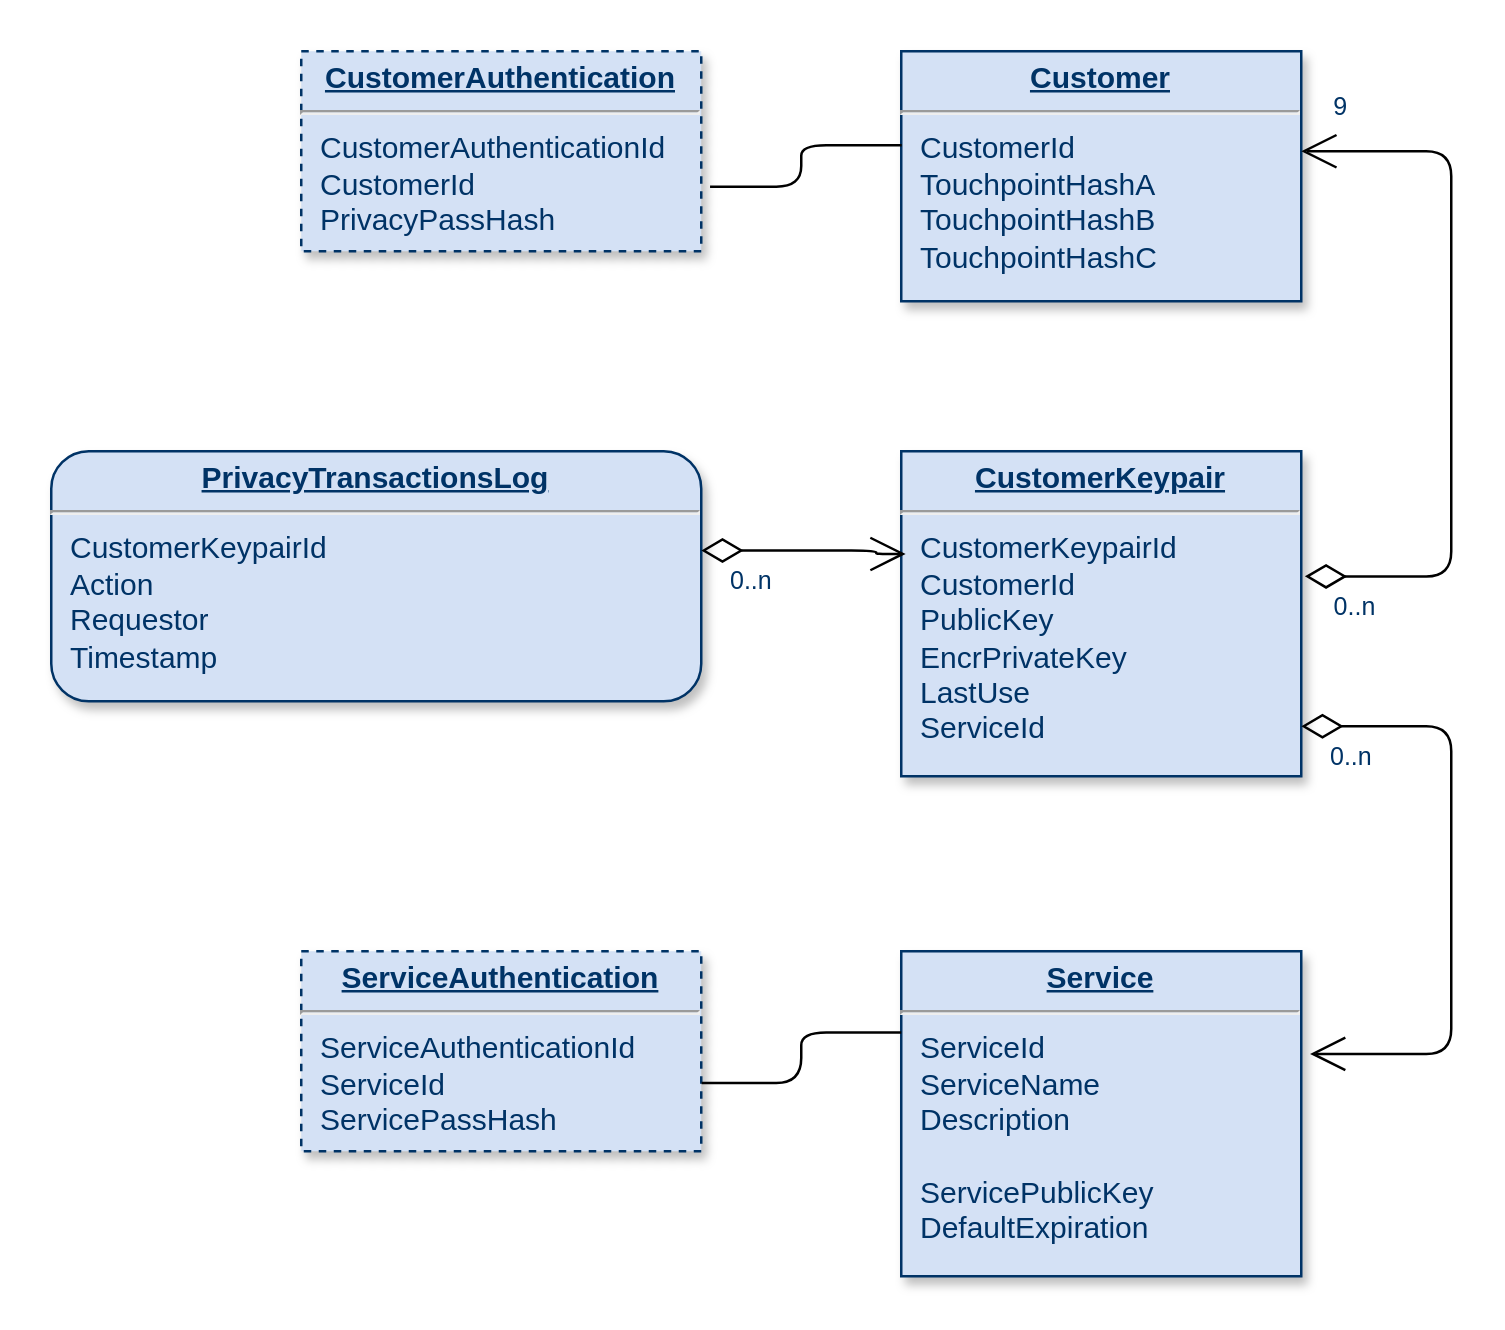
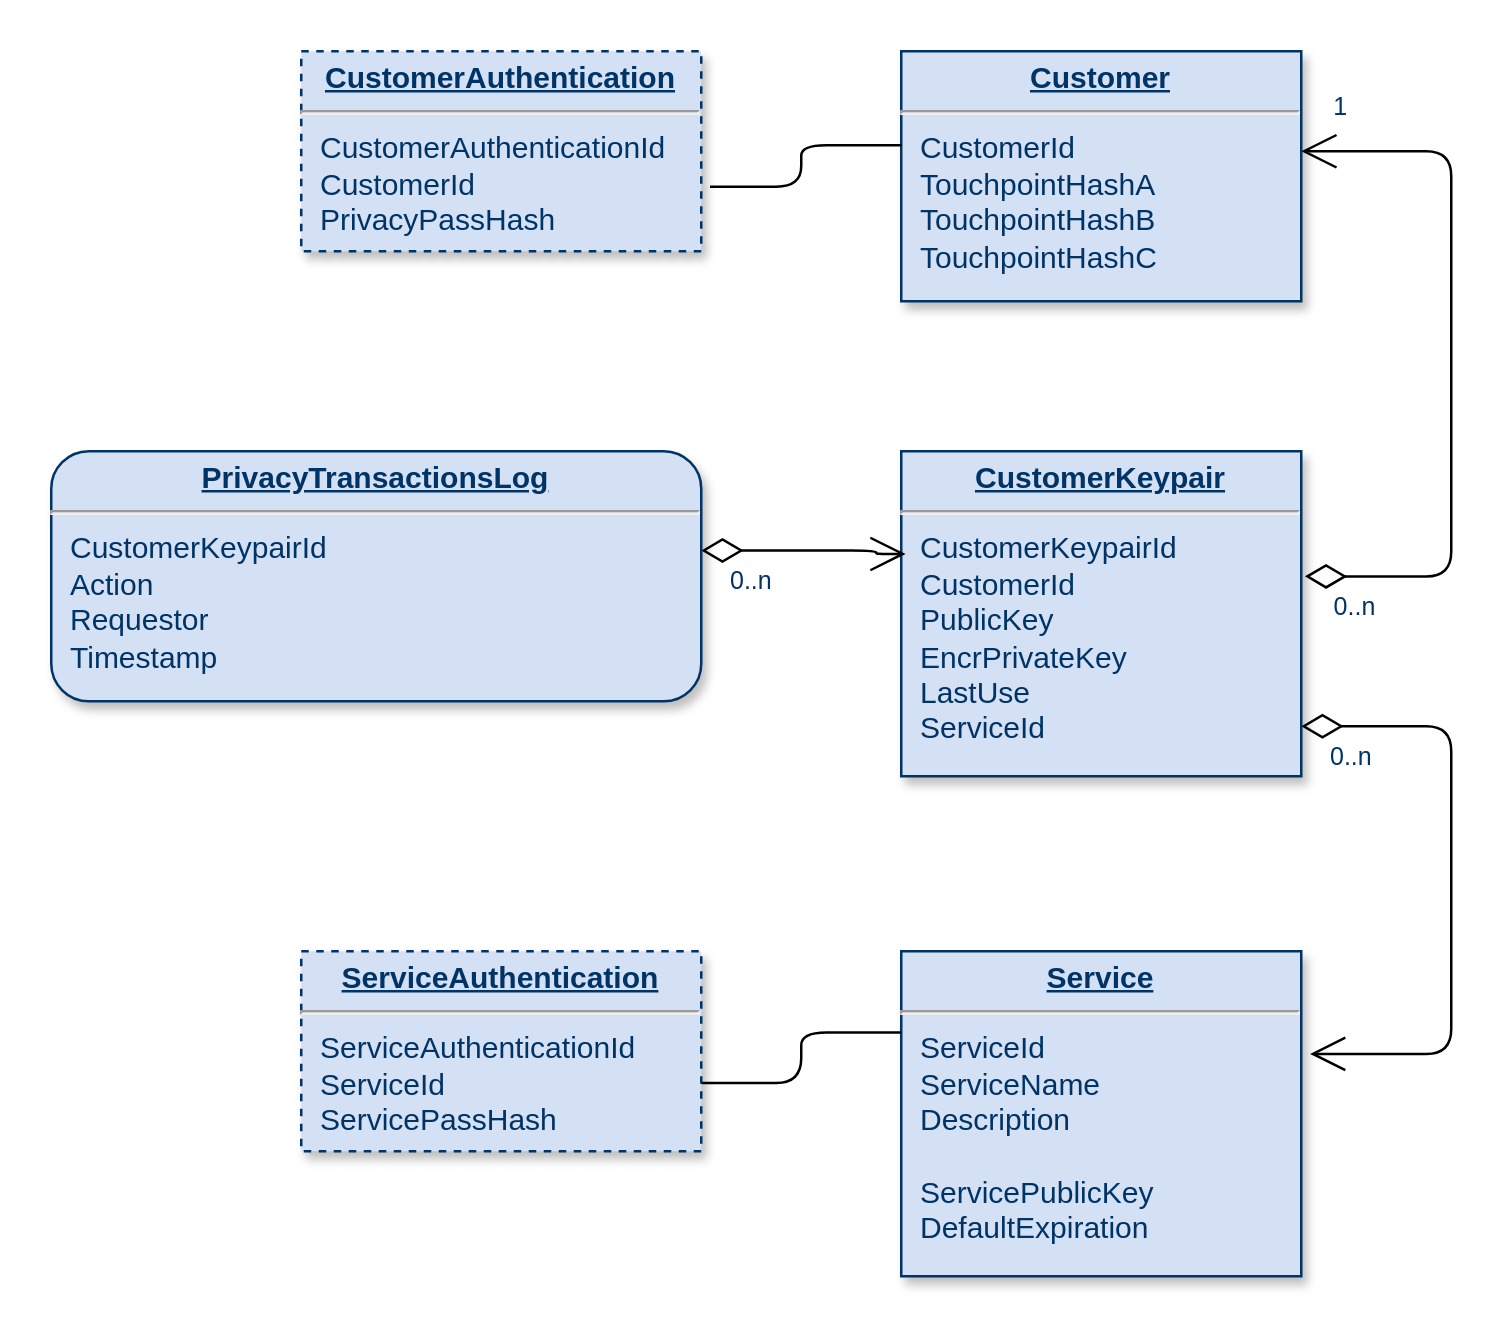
  <mxCell id="0" />
  <mxCell id="1" parent="0" />
  <mxCell id="2" value="&lt;p style=&quot;margin: 0px ; margin-top: 4px ; text-align: center ; text-decoration: underline&quot;&gt;&lt;strong&gt;CustomerKeypair&lt;/strong&gt;&lt;/p&gt;&lt;hr&gt;&lt;p style=&quot;margin: 0px ; margin-left: 8px&quot;&gt;CustomerKeypairId&lt;/p&gt;&lt;p style=&quot;margin: 0px ; margin-left: 8px&quot;&gt;CustomerId&lt;/p&gt;&lt;p style=&quot;margin: 0px ; margin-left: 8px&quot;&gt;PublicKey&lt;/p&gt;&lt;p style=&quot;margin: 0px ; margin-left: 8px&quot;&gt;EncrPrivateKey&lt;/p&gt;&lt;p style=&quot;margin: 0px ; margin-left: 8px&quot;&gt;LastUse&lt;/p&gt;&lt;p style=&quot;margin: 0px ; margin-left: 8px&quot;&gt;ServiceId&lt;br&gt;&lt;/p&gt;" style="verticalAlign=top;align=left;overflow=fill;fontSize=12;fontFamily=Helvetica;html=1;strokeColor=#003366;shadow=1;fillColor=#D4E1F5;fontColor=#003366" vertex="1" parent="1"><mxGeometry x="360" y="180" width="160" height="130" as="geometry" /></mxCell>
  <mxCell id="3" value="&lt;p style=&quot;margin: 0px ; margin-top: 4px ; text-align: center ; text-decoration: underline&quot;&gt;&lt;strong&gt;Customer&lt;/strong&gt;&lt;/p&gt;&lt;hr&gt;&lt;p style=&quot;margin: 0px ; margin-left: 8px&quot;&gt;CustomerId&lt;/p&gt;&lt;p style=&quot;margin: 0px ; margin-left: 8px&quot;&gt;TouchpointHashA&lt;/p&gt;&lt;p style=&quot;margin: 0px ; margin-left: 8px&quot;&gt;TouchpointHashB&lt;/p&gt;&lt;p style=&quot;margin: 0px ; margin-left: 8px&quot;&gt;TouchpointHashC&lt;/p&gt;" style="verticalAlign=top;align=left;overflow=fill;fontSize=12;fontFamily=Helvetica;html=1;strokeColor=#003366;shadow=1;fillColor=#D4E1F5;fontColor=#003366" vertex="1" parent="1"><mxGeometry x="360" y="20" width="160" height="100" as="geometry" /></mxCell>
  <mxCell id="4" value="&lt;p style=&quot;margin: 0px ; margin-top: 4px ; text-align: center ; text-decoration: underline&quot;&gt;&lt;strong&gt;Service&lt;/strong&gt;&lt;/p&gt;&lt;hr&gt;&lt;p style=&quot;margin: 0px ; margin-left: 8px&quot;&gt;ServiceId&lt;br&gt;&lt;/p&gt;&lt;p style=&quot;margin: 0px ; margin-left: 8px&quot;&gt;ServiceName&lt;/p&gt;&lt;p style=&quot;margin: 0px ; margin-left: 8px&quot;&gt;Description&lt;/p&gt;&lt;p style=&quot;margin: 0px ; margin-left: 8px&quot;&gt;&lt;br&gt;&lt;/p&gt;&lt;p style=&quot;margin: 0px ; margin-left: 8px&quot;&gt;ServicePublicKey&lt;/p&gt;&lt;p style=&quot;margin: 0px ; margin-left: 8px&quot;&gt;DefaultExpiration&lt;br&gt;&lt;/p&gt;" style="verticalAlign=top;align=left;overflow=fill;fontSize=12;fontFamily=Helvetica;html=1;strokeColor=#003366;shadow=1;fillColor=#D4E1F5;fontColor=#003366" vertex="1" parent="1"><mxGeometry x="360" y="380" width="160" height="130" as="geometry" /></mxCell>
  <mxCell id="5" value="&lt;p style=&quot;margin: 0px ; margin-top: 4px ; text-align: center ; text-decoration: underline&quot;&gt;&lt;strong&gt;CustomerAuthentication&lt;br&gt;&lt;/strong&gt;&lt;/p&gt;&lt;hr&gt;&lt;p style=&quot;margin: 0px ; margin-left: 8px&quot;&gt;CustomerAuthenticationId&lt;br&gt;&lt;/p&gt;&lt;p style=&quot;margin: 0px ; margin-left: 8px&quot;&gt;CustomerId&lt;/p&gt;&lt;p style=&quot;margin: 0px ; margin-left: 8px&quot;&gt;PrivacyPassHash&lt;/p&gt;&lt;p style=&quot;margin: 0px ; margin-left: 8px&quot;&gt;&lt;br&gt;&lt;/p&gt;" style="verticalAlign=top;align=left;overflow=fill;fontSize=12;fontFamily=Helvetica;html=1;strokeColor=#003366;shadow=1;fillColor=#D4E1F5;fontColor=#003366;dashed=1;" vertex="1" parent="1"><mxGeometry x="120" y="20" width="160" height="80" as="geometry" /></mxCell>
  <mxCell id="6" value="&lt;p style=&quot;margin: 0px ; margin-top: 4px ; text-align: center ; text-decoration: underline&quot;&gt;&lt;strong&gt;ServiceAuthentication&lt;br&gt;&lt;/strong&gt;&lt;/p&gt;&lt;hr&gt;&lt;p style=&quot;margin: 0px ; margin-left: 8px&quot;&gt;ServiceAuthenticationId&lt;br&gt;&lt;/p&gt;&lt;p style=&quot;margin: 0px ; margin-left: 8px&quot;&gt;ServiceId&lt;/p&gt;&lt;p style=&quot;margin: 0px ; margin-left: 8px&quot;&gt;ServicePassHash&lt;br&gt;&lt;/p&gt;&lt;p style=&quot;margin: 0px ; margin-left: 8px&quot;&gt;&lt;br&gt;&lt;/p&gt;" style="verticalAlign=top;align=left;overflow=fill;fontSize=12;fontFamily=Helvetica;html=1;strokeColor=#003366;shadow=1;fillColor=#D4E1F5;fontColor=#003366;dashed=1;" vertex="1" parent="1"><mxGeometry x="120" y="380" width="160" height="80" as="geometry" /></mxCell>
  <mxCell id="7" value="" style="endArrow=open;endSize=12;startArrow=diamondThin;startSize=14;startFill=0;edgeStyle=orthogonalEdgeStyle;entryX=1;entryY=0.4;entryDx=0;entryDy=0;entryPerimeter=0;exitX=1.009;exitY=0.385;exitDx=0;exitDy=0;exitPerimeter=0;" edge="1" parent="1" source="2" target="3"><mxGeometry x="-120.64" y="947.16" as="geometry"><mxPoint x="530" y="220" as="sourcePoint" /><mxPoint x="590" y="130" as="targetPoint" /><Array as="points"><mxPoint x="580" y="230" /><mxPoint x="580" y="60" /></Array></mxGeometry></mxCell>
  <mxCell id="8" value="0..n" style="resizable=0;align=left;verticalAlign=top;labelBackgroundColor=#ffffff;fontSize=10;strokeColor=#003366;shadow=1;fillColor=#D4E1F5;fontColor=#003366" connectable="0" vertex="1" parent="7"><mxGeometry x="-1" relative="1" as="geometry"><mxPoint x="10" as="offset" /></mxGeometry></mxCell>
- <mxCell id="9" value="9" style="resizable=0;align=right;verticalAlign=top;labelBackgroundColor=#ffffff;fontSize=10;strokeColor=#003366;shadow=1;fillColor=#D4E1F5;fontColor=#003366" connectable="0" vertex="1" parent="1"><mxGeometry x="549.845" y="30" as="geometry"><mxPoint x="-10" as="offset" /></mxGeometry></mxCell>
+ <mxCell id="9" value="1" style="resizable=0;align=right;verticalAlign=top;labelBackgroundColor=#ffffff;fontSize=10;strokeColor=#003366;shadow=1;fillColor=#D4E1F5;fontColor=#003366" connectable="0" vertex="1" parent="1"><mxGeometry x="549.845" y="30" as="geometry"><mxPoint x="-10" as="offset" /></mxGeometry></mxCell>
  <mxCell id="10" value="" style="endArrow=open;endSize=12;startArrow=diamondThin;startSize=14;startFill=0;edgeStyle=orthogonalEdgeStyle;entryX=1.022;entryY=0.316;entryDx=0;entryDy=0;entryPerimeter=0;" edge="1" parent="1" source="2" target="4"><mxGeometry x="98.86" y="1146.66" as="geometry"><mxPoint x="524" y="290" as="sourcePoint" /><mxPoint x="640" y="490" as="targetPoint" /><Array as="points"><mxPoint x="580" y="290" /><mxPoint x="580" y="421" /></Array></mxGeometry></mxCell>
  <mxCell id="11" value="0..n" style="resizable=0;align=left;verticalAlign=top;labelBackgroundColor=#ffffff;fontSize=10;strokeColor=#003366;shadow=1;fillColor=#D4E1F5;fontColor=#003366" connectable="0" vertex="1" parent="10"><mxGeometry x="-1" relative="1" as="geometry"><mxPoint x="10" as="offset" /></mxGeometry></mxCell>
  <mxCell id="12" value="" style="endArrow=none;edgeStyle=orthogonalEdgeStyle;entryX=0.001;entryY=0.376;entryDx=0;entryDy=0;entryPerimeter=0;exitX=1.022;exitY=0.677;exitDx=0;exitDy=0;exitPerimeter=0;" edge="1" parent="1" source="5" target="3"><mxGeometry x="155" y="1100" as="geometry"><mxPoint x="225" y="-49.966" as="sourcePoint" /><mxPoint x="375" y="-49.966" as="targetPoint" /></mxGeometry></mxCell>
  <mxCell id="13" value="" style="endArrow=none;edgeStyle=orthogonalEdgeStyle;entryX=0;entryY=0.25;entryDx=0;entryDy=0;exitX=1.001;exitY=0.659;exitDx=0;exitDy=0;exitPerimeter=0;" edge="1" parent="1" source="6" target="4"><mxGeometry x="74.5" y="1322.5" as="geometry"><mxPoint x="203.052" y="296.638" as="sourcePoint" /><mxPoint x="279.603" y="280.086" as="targetPoint" /></mxGeometry></mxCell>
  <mxCell id="14" value="&lt;p style=&quot;margin: 0px ; margin-top: 4px ; text-align: center ; text-decoration: underline&quot;&gt;&lt;strong&gt;PrivacyTransactionsLog&lt;br&gt;&lt;/strong&gt;&lt;/p&gt;&lt;hr&gt;&lt;p style=&quot;margin: 0px ; margin-left: 8px&quot;&gt;CustomerKeypairId&lt;/p&gt;&lt;p style=&quot;margin: 0px ; margin-left: 8px&quot;&gt;Action&lt;/p&gt;&lt;p style=&quot;margin: 0px ; margin-left: 8px&quot;&gt;Requestor&lt;/p&gt;&lt;p style=&quot;margin: 0px ; margin-left: 8px&quot;&gt;Timestamp&lt;br&gt;&lt;/p&gt;" style="verticalAlign=top;align=left;overflow=fill;fontSize=12;fontFamily=Helvetica;html=1;strokeColor=#003366;shadow=1;fillColor=#D4E1F5;fontColor=#003366;rounded=1;" vertex="1" parent="1"><mxGeometry x="20" y="180" width="260" height="100" as="geometry" /></mxCell>
  <mxCell id="15" value="" style="endArrow=open;endSize=12;startArrow=diamondThin;startSize=14;startFill=0;edgeStyle=orthogonalEdgeStyle;exitX=1;exitY=0.397;exitDx=0;exitDy=0;exitPerimeter=0;entryX=0.011;entryY=0.316;entryDx=0;entryDy=0;entryPerimeter=0;" edge="1" parent="1" source="14" target="2"><mxGeometry x="-110.64" y="957.16" as="geometry"><mxPoint x="320" y="240" as="sourcePoint" /><mxPoint x="357" y="220" as="targetPoint" /><Array as="points"><mxPoint x="350" y="220" /><mxPoint x="350" y="221" /></Array></mxGeometry></mxCell>
  <mxCell id="16" value="0..n" style="resizable=0;align=left;verticalAlign=top;labelBackgroundColor=#ffffff;fontSize=10;strokeColor=#003366;shadow=1;fillColor=#D4E1F5;fontColor=#003366" connectable="0" vertex="1" parent="15"><mxGeometry x="-1" relative="1" as="geometry"><mxPoint x="10" as="offset" /></mxGeometry></mxCell>
